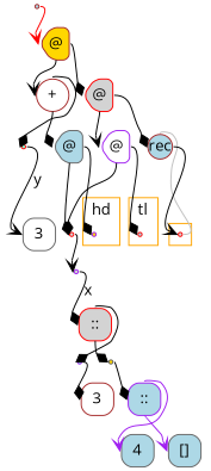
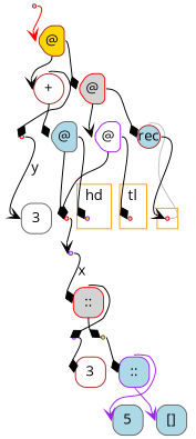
  digraph {
    labeldistance=0
    nodesep=.175
    rankdir=TB
    ranksep=.175
    fontname="Open Sans"
    node [color=red fixedsize=true orientation=90 shape=point style="rounded,filled" fillcolor=lightblue fontname="Open Sans"]
    edge [arrowhead=diamond arrowtail=none headport=w tailport=e fontname="Open Sans"]
    ndcluster_nd318 [style=filled fillcolor=lightgrey]
    ndcluster_nd261 [style=filled]
    ndcluster_nd270 [color=purple style=filled fillcolor=gold]
    nd1 [style=filled color=brown orientation=""]
    n5 [color=brown height=.4 label="@" shape=house width=.4 fillcolor=gold]
    n6 [color=brown height=.4 label=3 shape=square width=.4 fillcolor=white]
-   n7 [color=gray40 height=.4 label=4 shape=square width=.4]
+   n7 [color=gray40 height=.4 label=5 shape=square width=.4]
    n8 [color=gray40 height=.4 label="[]" shape=square width=.4]
    n9 [color=purple height=.4 label="::" shape=square width=.4]
    n10 [height=.4 label="::" shape=square width=.4 fillcolor=lightgrey]
    n11 [label=" " fillcolor=aquamarine color=purple]
    n12 [label=" " fillcolor=gold color=gray40]
    n13 [color=gray40 height=.4 label=3 shape=square width=.4 fillcolor=white]
    n14 [color=brown height=.3 label=rec shape=circle width=.3 orientation=""]
    n15 [height=.4 label="@" shape=house width=.4 fillcolor=lightgrey]
    n16 [color=brown height=.4 label="+" shape=circle width=.4 fillcolor=white orientation=""]
    n17 [color=purple height=.4 label="@" shape=house width=.4 fillcolor=white]
    n18 [label=" " fillcolor=lightgrey]
    n19 [color=gray40 height=.4 label="@" shape=house width=.4]
    n20 [label=" " fillcolor=aquamarine]
    n21 [label=" " fillcolor=lightgrey color=purple]
    subgraph cluster_1 {
      color=orange
      style=fill
      ndcluster_nd318
    }
    subgraph cluster_2 {
      color=orange
      label=tl
      style=fill
      ndcluster_nd261
    }
    subgraph cluster_3 {
      color=orange
      label=hd
      style=fill
      ndcluster_nd270
    }
    nd1 -> n5 [arrowhead=vee color=red]
    n5 -> n15
    n5 -> n16 [arrowhead=vee tailport=s]
    n9 -> n7 [arrowhead=vee color=purple tailport=n]
    n9 -> n8 [arrowhead=vee color=purple tailport=s]
    n10 -> n11 [tailport=n]
    n10 -> n12 [tailport=s]
    n11 -> n6
    n12 -> n9
    n14 -> ndcluster_nd318 [arrowhead=none color=grey dir=back headport=e tailport=n]
    n14 -> ndcluster_nd318 [arrowhead=vee]
    n15 -> n14 [color=black]
    n15 -> n17 [arrowhead=vee tailport=s]
    n16 -> n19 [tailport=s]
    n16 -> n20 [tailport=n]
    n17 -> ndcluster_nd261
    n17 -> n18 [tailport=s]
    n18 -> n21 [arrowhead=vee]
    n19 -> ndcluster_nd270
    n19 -> n18 [tailport=s]
    n20 -> n13 [arrowhead=vee label=y]
    n21 -> n10 [label=x]
  }
